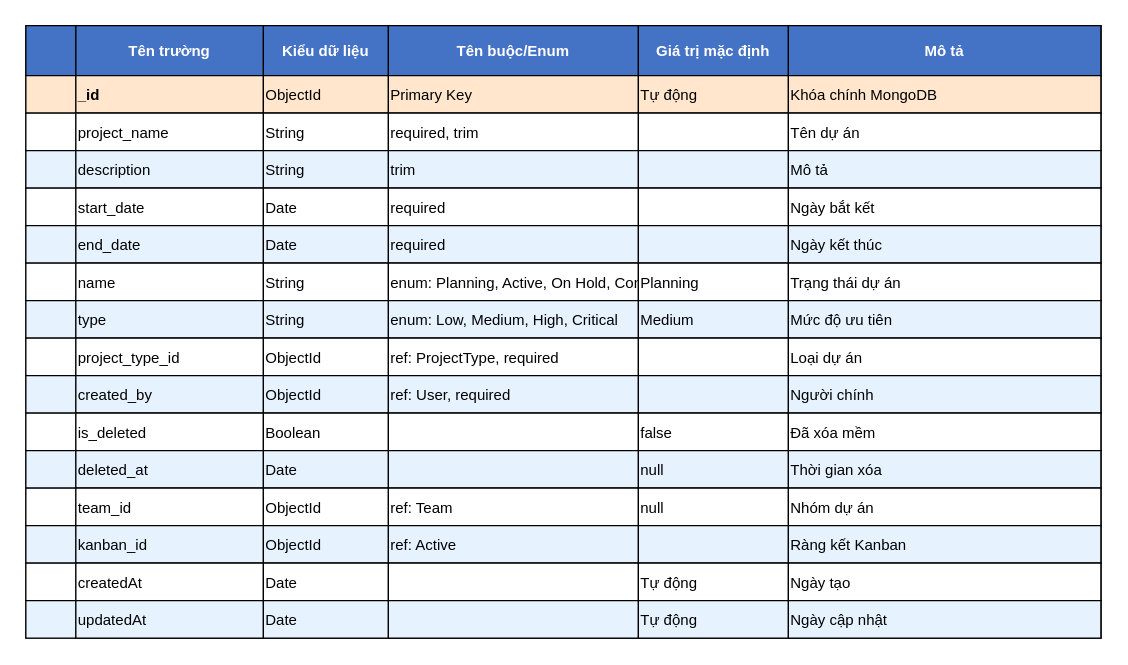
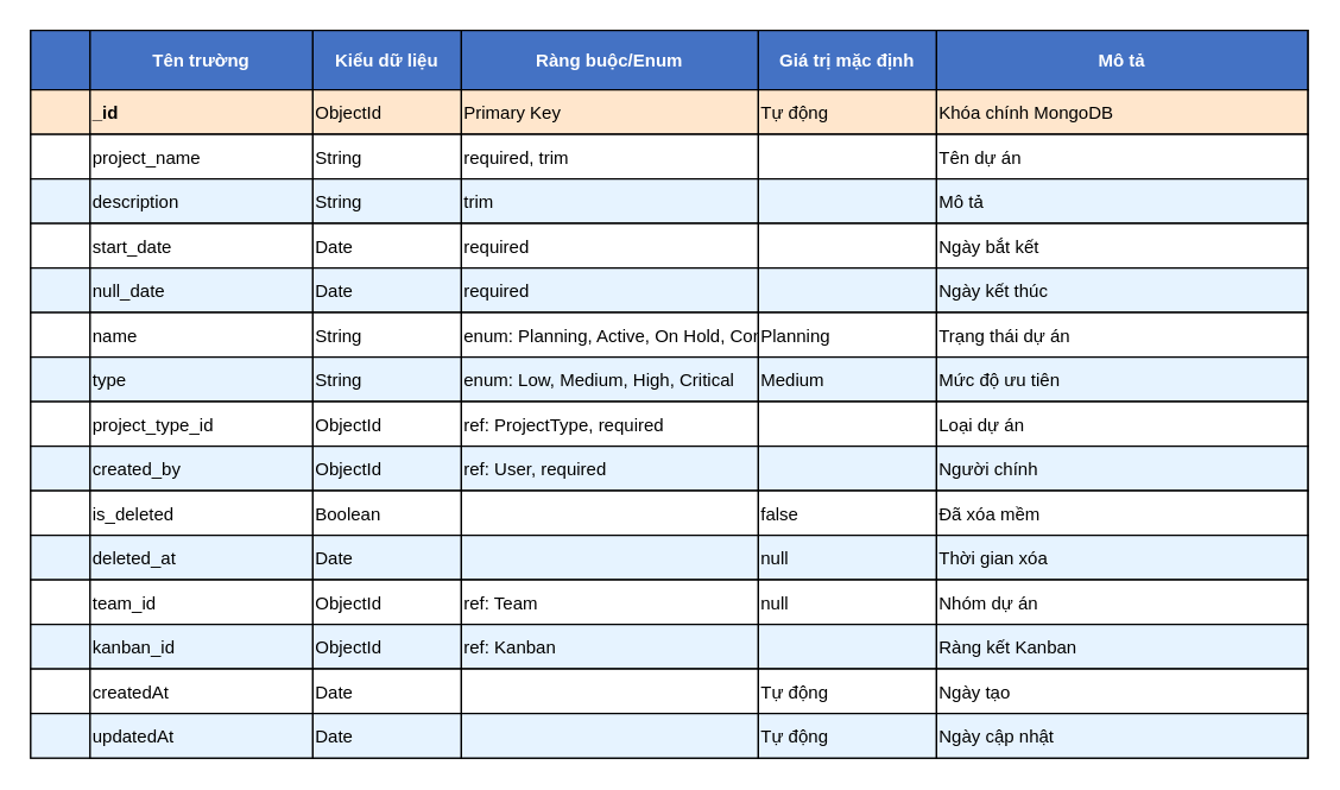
  <mxCell id="0" />
  <mxCell id="1" parent="0" />
  <mxCell id="2" value="" style="shape=table;startSize=0;container=1;collapsible=0;childLayout=tableLayout;fixedRows=1;rowLines=0;fontStyle=1;align=center;resizeLast=1;strokeColor=#000000;fillColor=#ffffff;" parent="1" vertex="1"><mxGeometry x="20" y="20" width="860" height="490" as="geometry" /></mxCell>
  <mxCell id="3" value="" style="shape=tableRow;horizontal=0;fillColor=#4472C4;strokeColor=#000000;" parent="2" vertex="1"><mxGeometry width="860" height="40" as="geometry" /></mxCell>
  <mxCell id="4" value="Tên trường" style="shape=partialRectangle;connectable=0;fillColor=#4472C4;align=center;fontStyle=1;fontSize=12;fontColor=#ffffff;" parent="3" vertex="1"><mxGeometry x="40" width="150" height="40" as="geometry"><mxRectangle width="150" height="40" as="alternateBounds" /></mxGeometry></mxCell>
  <mxCell id="5" value="Kiểu dữ liệu" style="shape=partialRectangle;connectable=0;fillColor=#4472C4;align=center;fontStyle=1;fontSize=12;fontColor=#ffffff;" parent="3" vertex="1"><mxGeometry x="190" width="100" height="40" as="geometry"><mxRectangle width="100" height="40" as="alternateBounds" /></mxGeometry></mxCell>
- <mxCell id="6" value="Tên buộc/Enum" style="shape=partialRectangle;connectable=0;fillColor=#4472C4;align=center;fontStyle=1;fontSize=12;fontColor=#ffffff;" parent="3" vertex="1"><mxGeometry x="290" width="200" height="40" as="geometry"><mxRectangle width="200" height="40" as="alternateBounds" /></mxGeometry></mxCell>
+ <mxCell id="6" value="Ràng buộc/Enum" style="shape=partialRectangle;connectable=0;fillColor=#4472C4;align=center;fontStyle=1;fontSize=12;fontColor=#ffffff;" parent="3" vertex="1"><mxGeometry x="290" width="200" height="40" as="geometry"><mxRectangle width="200" height="40" as="alternateBounds" /></mxGeometry></mxCell>
  <mxCell id="7" value="Giá trị mặc định" style="shape=partialRectangle;connectable=0;fillColor=#4472C4;align=center;fontStyle=1;fontSize=12;fontColor=#ffffff;" parent="3" vertex="1"><mxGeometry x="490" width="120" height="40" as="geometry"><mxRectangle width="120" height="40" as="alternateBounds" /></mxGeometry></mxCell>
  <mxCell id="8" value="Mô tả" style="shape=partialRectangle;connectable=0;fillColor=#4472C4;align=center;fontStyle=1;fontSize=12;fontColor=#ffffff;" parent="3" vertex="1"><mxGeometry x="610" width="250" height="40" as="geometry"><mxRectangle width="250" height="40" as="alternateBounds" /></mxGeometry></mxCell>
  <mxCell id="9" value="" style="shape=tableRow;horizontal=0;fillColor=#FFE6CC;strokeColor=#000000;" parent="2" vertex="1"><mxGeometry y="40" width="860" height="30" as="geometry" /></mxCell>
  <mxCell id="10" value="_id" style="shape=partialRectangle;connectable=0;fillColor=#FFE6CC;align=left;fontStyle=1;" parent="9" vertex="1"><mxGeometry x="40" width="150" height="30" as="geometry"><mxRectangle width="150" height="30" as="alternateBounds" /></mxGeometry></mxCell>
  <mxCell id="11" value="ObjectId" style="shape=partialRectangle;connectable=0;fillColor=#FFE6CC;align=left;" parent="9" vertex="1"><mxGeometry x="190" width="100" height="30" as="geometry"><mxRectangle width="100" height="30" as="alternateBounds" /></mxGeometry></mxCell>
  <mxCell id="12" value="Primary Key" style="shape=partialRectangle;connectable=0;fillColor=#FFE6CC;align=left;" parent="9" vertex="1"><mxGeometry x="290" width="200" height="30" as="geometry"><mxRectangle width="200" height="30" as="alternateBounds" /></mxGeometry></mxCell>
  <mxCell id="13" value="Tự động" style="shape=partialRectangle;connectable=0;fillColor=#FFE6CC;align=left;" parent="9" vertex="1"><mxGeometry x="490" width="120" height="30" as="geometry"><mxRectangle width="120" height="30" as="alternateBounds" /></mxGeometry></mxCell>
  <mxCell id="14" value="Khóa chính MongoDB" style="shape=partialRectangle;connectable=0;fillColor=#FFE6CC;align=left;" parent="9" vertex="1"><mxGeometry x="610" width="250" height="30" as="geometry"><mxRectangle width="250" height="30" as="alternateBounds" /></mxGeometry></mxCell>
  <mxCell id="15" value="" style="shape=tableRow;horizontal=0;fillColor=#ffffff;strokeColor=#000000;" parent="2" vertex="1"><mxGeometry y="70" width="860" height="30" as="geometry" /></mxCell>
  <mxCell id="16" value="project_name" style="shape=partialRectangle;connectable=0;fillColor=#ffffff;align=left;" parent="15" vertex="1"><mxGeometry x="40" width="150" height="30" as="geometry"><mxRectangle width="150" height="30" as="alternateBounds" /></mxGeometry></mxCell>
  <mxCell id="17" value="String" style="shape=partialRectangle;connectable=0;fillColor=#ffffff;align=left;" parent="15" vertex="1"><mxGeometry x="190" width="100" height="30" as="geometry"><mxRectangle width="100" height="30" as="alternateBounds" /></mxGeometry></mxCell>
  <mxCell id="18" value="required, trim" style="shape=partialRectangle;connectable=0;fillColor=#ffffff;align=left;" parent="15" vertex="1"><mxGeometry x="290" width="200" height="30" as="geometry"><mxRectangle width="200" height="30" as="alternateBounds" /></mxGeometry></mxCell>
  <mxCell id="19" value="" style="shape=partialRectangle;connectable=0;fillColor=#ffffff;align=left;" parent="15" vertex="1"><mxGeometry x="490" width="120" height="30" as="geometry"><mxRectangle width="120" height="30" as="alternateBounds" /></mxGeometry></mxCell>
  <mxCell id="20" value="Tên dự án" style="shape=partialRectangle;connectable=0;fillColor=#ffffff;align=left;" parent="15" vertex="1"><mxGeometry x="610" width="250" height="30" as="geometry"><mxRectangle width="250" height="30" as="alternateBounds" /></mxGeometry></mxCell>
  <mxCell id="21" value="" style="shape=tableRow;horizontal=0;fillColor=#E6F3FF;strokeColor=#000000;" parent="2" vertex="1"><mxGeometry y="100" width="860" height="30" as="geometry" /></mxCell>
  <mxCell id="22" value="description" style="shape=partialRectangle;connectable=0;fillColor=#E6F3FF;align=left;" parent="21" vertex="1"><mxGeometry x="40" width="150" height="30" as="geometry"><mxRectangle width="150" height="30" as="alternateBounds" /></mxGeometry></mxCell>
  <mxCell id="23" value="String" style="shape=partialRectangle;connectable=0;fillColor=#E6F3FF;align=left;" parent="21" vertex="1"><mxGeometry x="190" width="100" height="30" as="geometry"><mxRectangle width="100" height="30" as="alternateBounds" /></mxGeometry></mxCell>
  <mxCell id="24" value="trim" style="shape=partialRectangle;connectable=0;fillColor=#E6F3FF;align=left;" parent="21" vertex="1"><mxGeometry x="290" width="200" height="30" as="geometry"><mxRectangle width="200" height="30" as="alternateBounds" /></mxGeometry></mxCell>
  <mxCell id="25" value="" style="shape=partialRectangle;connectable=0;fillColor=#E6F3FF;align=left;" parent="21" vertex="1"><mxGeometry x="490" width="120" height="30" as="geometry"><mxRectangle width="120" height="30" as="alternateBounds" /></mxGeometry></mxCell>
  <mxCell id="26" value="Mô tả" style="shape=partialRectangle;connectable=0;fillColor=#E6F3FF;align=left;" parent="21" vertex="1"><mxGeometry x="610" width="250" height="30" as="geometry"><mxRectangle width="250" height="30" as="alternateBounds" /></mxGeometry></mxCell>
  <mxCell id="27" value="" style="shape=tableRow;horizontal=0;fillColor=#ffffff;strokeColor=#000000;" parent="2" vertex="1"><mxGeometry y="130" width="860" height="30" as="geometry" /></mxCell>
  <mxCell id="28" value="start_date" style="shape=partialRectangle;connectable=0;fillColor=#ffffff;align=left;" parent="27" vertex="1"><mxGeometry x="40" width="150" height="30" as="geometry"><mxRectangle width="150" height="30" as="alternateBounds" /></mxGeometry></mxCell>
  <mxCell id="29" value="Date" style="shape=partialRectangle;connectable=0;fillColor=#ffffff;align=left;" parent="27" vertex="1"><mxGeometry x="190" width="100" height="30" as="geometry"><mxRectangle width="100" height="30" as="alternateBounds" /></mxGeometry></mxCell>
  <mxCell id="30" value="required" style="shape=partialRectangle;connectable=0;fillColor=#ffffff;align=left;" parent="27" vertex="1"><mxGeometry x="290" width="200" height="30" as="geometry"><mxRectangle width="200" height="30" as="alternateBounds" /></mxGeometry></mxCell>
  <mxCell id="31" value="" style="shape=partialRectangle;connectable=0;fillColor=#ffffff;align=left;" parent="27" vertex="1"><mxGeometry x="490" width="120" height="30" as="geometry"><mxRectangle width="120" height="30" as="alternateBounds" /></mxGeometry></mxCell>
  <mxCell id="32" value="Ngày bắt kết" style="shape=partialRectangle;connectable=0;fillColor=#ffffff;align=left;" parent="27" vertex="1"><mxGeometry x="610" width="250" height="30" as="geometry"><mxRectangle width="250" height="30" as="alternateBounds" /></mxGeometry></mxCell>
  <mxCell id="33" value="" style="shape=tableRow;horizontal=0;fillColor=#E6F3FF;strokeColor=#000000;" parent="2" vertex="1"><mxGeometry y="160" width="860" height="30" as="geometry" /></mxCell>
- <mxCell id="34" value="end_date" style="shape=partialRectangle;connectable=0;fillColor=#E6F3FF;align=left;" parent="33" vertex="1"><mxGeometry x="40" width="150" height="30" as="geometry"><mxRectangle width="150" height="30" as="alternateBounds" /></mxGeometry></mxCell>
+ <mxCell id="34" value="null_date" style="shape=partialRectangle;connectable=0;fillColor=#E6F3FF;align=left;" parent="33" vertex="1"><mxGeometry x="40" width="150" height="30" as="geometry"><mxRectangle width="150" height="30" as="alternateBounds" /></mxGeometry></mxCell>
  <mxCell id="35" value="Date" style="shape=partialRectangle;connectable=0;fillColor=#E6F3FF;align=left;" parent="33" vertex="1"><mxGeometry x="190" width="100" height="30" as="geometry"><mxRectangle width="100" height="30" as="alternateBounds" /></mxGeometry></mxCell>
  <mxCell id="36" value="required" style="shape=partialRectangle;connectable=0;fillColor=#E6F3FF;align=left;" parent="33" vertex="1"><mxGeometry x="290" width="200" height="30" as="geometry"><mxRectangle width="200" height="30" as="alternateBounds" /></mxGeometry></mxCell>
  <mxCell id="37" value="" style="shape=partialRectangle;connectable=0;fillColor=#E6F3FF;align=left;" parent="33" vertex="1"><mxGeometry x="490" width="120" height="30" as="geometry"><mxRectangle width="120" height="30" as="alternateBounds" /></mxGeometry></mxCell>
  <mxCell id="38" value="Ngày kết thúc" style="shape=partialRectangle;connectable=0;fillColor=#E6F3FF;align=left;" parent="33" vertex="1"><mxGeometry x="610" width="250" height="30" as="geometry"><mxRectangle width="250" height="30" as="alternateBounds" /></mxGeometry></mxCell>
  <mxCell id="39" value="" style="shape=tableRow;horizontal=0;fillColor=#ffffff;strokeColor=#000000;" parent="2" vertex="1"><mxGeometry y="190" width="860" height="30" as="geometry" /></mxCell>
  <mxCell id="40" value="name" style="shape=partialRectangle;connectable=0;fillColor=#ffffff;align=left;" parent="39" vertex="1"><mxGeometry x="40" width="150" height="30" as="geometry"><mxRectangle width="150" height="30" as="alternateBounds" /></mxGeometry></mxCell>
  <mxCell id="41" value="String" style="shape=partialRectangle;connectable=0;fillColor=#ffffff;align=left;" parent="39" vertex="1"><mxGeometry x="190" width="100" height="30" as="geometry"><mxRectangle width="100" height="30" as="alternateBounds" /></mxGeometry></mxCell>
  <mxCell id="42" value="enum: Planning, Active, On Hold, Completed, Cancelled, Archived &lt;b&gt;Test&lt;/b&gt;" style="shape=partialRectangle;connectable=0;fillColor=#ffffff;align=left;" parent="39" vertex="1"><mxGeometry x="290" width="200" height="30" as="geometry"><mxRectangle width="200" height="30" as="alternateBounds" /></mxGeometry></mxCell>
  <mxCell id="43" value="Planning" style="shape=partialRectangle;connectable=0;fillColor=#ffffff;align=left;" parent="39" vertex="1"><mxGeometry x="490" width="120" height="30" as="geometry"><mxRectangle width="120" height="30" as="alternateBounds" /></mxGeometry></mxCell>
  <mxCell id="44" value="Trạng thái dự án" style="shape=partialRectangle;connectable=0;fillColor=#ffffff;align=left;" parent="39" vertex="1"><mxGeometry x="610" width="250" height="30" as="geometry"><mxRectangle width="250" height="30" as="alternateBounds" /></mxGeometry></mxCell>
  <mxCell id="45" value="" style="shape=tableRow;horizontal=0;fillColor=#E6F3FF;strokeColor=#000000;" parent="2" vertex="1"><mxGeometry y="220" width="860" height="30" as="geometry" /></mxCell>
  <mxCell id="46" value="type" style="shape=partialRectangle;connectable=0;fillColor=#E6F3FF;align=left;" parent="45" vertex="1"><mxGeometry x="40" width="150" height="30" as="geometry"><mxRectangle width="150" height="30" as="alternateBounds" /></mxGeometry></mxCell>
  <mxCell id="47" value="String" style="shape=partialRectangle;connectable=0;fillColor=#E6F3FF;align=left;" parent="45" vertex="1"><mxGeometry x="190" width="100" height="30" as="geometry"><mxRectangle width="100" height="30" as="alternateBounds" /></mxGeometry></mxCell>
  <mxCell id="48" value="enum: Low, Medium, High, Critical" style="shape=partialRectangle;connectable=0;fillColor=#E6F3FF;align=left;" parent="45" vertex="1"><mxGeometry x="290" width="200" height="30" as="geometry"><mxRectangle width="200" height="30" as="alternateBounds" /></mxGeometry></mxCell>
  <mxCell id="49" value="Medium" style="shape=partialRectangle;connectable=0;fillColor=#E6F3FF;align=left;" parent="45" vertex="1"><mxGeometry x="490" width="120" height="30" as="geometry"><mxRectangle width="120" height="30" as="alternateBounds" /></mxGeometry></mxCell>
  <mxCell id="50" value="Mức độ ưu tiên" style="shape=partialRectangle;connectable=0;fillColor=#E6F3FF;align=left;" parent="45" vertex="1"><mxGeometry x="610" width="250" height="30" as="geometry"><mxRectangle width="250" height="30" as="alternateBounds" /></mxGeometry></mxCell>
  <mxCell id="51" value="" style="shape=tableRow;horizontal=0;fillColor=#ffffff;strokeColor=#000000;" parent="2" vertex="1"><mxGeometry y="250" width="860" height="30" as="geometry" /></mxCell>
  <mxCell id="52" value="project_type_id" style="shape=partialRectangle;connectable=0;fillColor=#ffffff;align=left;" parent="51" vertex="1"><mxGeometry x="40" width="150" height="30" as="geometry"><mxRectangle width="150" height="30" as="alternateBounds" /></mxGeometry></mxCell>
  <mxCell id="53" value="ObjectId" style="shape=partialRectangle;connectable=0;fillColor=#ffffff;align=left;" parent="51" vertex="1"><mxGeometry x="190" width="100" height="30" as="geometry"><mxRectangle width="100" height="30" as="alternateBounds" /></mxGeometry></mxCell>
  <mxCell id="54" value="ref: ProjectType, required" style="shape=partialRectangle;connectable=0;fillColor=#ffffff;align=left;" parent="51" vertex="1"><mxGeometry x="290" width="200" height="30" as="geometry"><mxRectangle width="200" height="30" as="alternateBounds" /></mxGeometry></mxCell>
  <mxCell id="55" value="" style="shape=partialRectangle;connectable=0;fillColor=#ffffff;align=left;" parent="51" vertex="1"><mxGeometry x="490" width="120" height="30" as="geometry"><mxRectangle width="120" height="30" as="alternateBounds" /></mxGeometry></mxCell>
  <mxCell id="56" value="Loại dự án" style="shape=partialRectangle;connectable=0;fillColor=#ffffff;align=left;" parent="51" vertex="1"><mxGeometry x="610" width="250" height="30" as="geometry"><mxRectangle width="250" height="30" as="alternateBounds" /></mxGeometry></mxCell>
  <mxCell id="57" value="" style="shape=tableRow;horizontal=0;fillColor=#E6F3FF;strokeColor=#000000;" parent="2" vertex="1"><mxGeometry y="280" width="860" height="30" as="geometry" /></mxCell>
  <mxCell id="58" value="created_by" style="shape=partialRectangle;connectable=0;fillColor=#E6F3FF;align=left;" parent="57" vertex="1"><mxGeometry x="40" width="150" height="30" as="geometry"><mxRectangle width="150" height="30" as="alternateBounds" /></mxGeometry></mxCell>
  <mxCell id="59" value="ObjectId" style="shape=partialRectangle;connectable=0;fillColor=#E6F3FF;align=left;" parent="57" vertex="1"><mxGeometry x="190" width="100" height="30" as="geometry"><mxRectangle width="100" height="30" as="alternateBounds" /></mxGeometry></mxCell>
  <mxCell id="60" value="ref: User, required" style="shape=partialRectangle;connectable=0;fillColor=#E6F3FF;align=left;" parent="57" vertex="1"><mxGeometry x="290" width="200" height="30" as="geometry"><mxRectangle width="200" height="30" as="alternateBounds" /></mxGeometry></mxCell>
  <mxCell id="61" value="" style="shape=partialRectangle;connectable=0;fillColor=#E6F3FF;align=left;" parent="57" vertex="1"><mxGeometry x="490" width="120" height="30" as="geometry"><mxRectangle width="120" height="30" as="alternateBounds" /></mxGeometry></mxCell>
  <mxCell id="62" value="Người chính" style="shape=partialRectangle;connectable=0;fillColor=#E6F3FF;align=left;" parent="57" vertex="1"><mxGeometry x="610" width="250" height="30" as="geometry"><mxRectangle width="250" height="30" as="alternateBounds" /></mxGeometry></mxCell>
  <mxCell id="63" value="" style="shape=tableRow;horizontal=0;fillColor=#ffffff;strokeColor=#000000;" parent="2" vertex="1"><mxGeometry y="310" width="860" height="30" as="geometry" /></mxCell>
  <mxCell id="64" value="is_deleted" style="shape=partialRectangle;connectable=0;fillColor=#ffffff;align=left;" parent="63" vertex="1"><mxGeometry x="40" width="150" height="30" as="geometry"><mxRectangle width="150" height="30" as="alternateBounds" /></mxGeometry></mxCell>
  <mxCell id="65" value="Boolean" style="shape=partialRectangle;connectable=0;fillColor=#ffffff;align=left;" parent="63" vertex="1"><mxGeometry x="190" width="100" height="30" as="geometry"><mxRectangle width="100" height="30" as="alternateBounds" /></mxGeometry></mxCell>
  <mxCell id="66" value="" style="shape=partialRectangle;connectable=0;fillColor=#ffffff;align=left;" parent="63" vertex="1"><mxGeometry x="290" width="200" height="30" as="geometry"><mxRectangle width="200" height="30" as="alternateBounds" /></mxGeometry></mxCell>
  <mxCell id="67" value="false" style="shape=partialRectangle;connectable=0;fillColor=#ffffff;align=left;" parent="63" vertex="1"><mxGeometry x="490" width="120" height="30" as="geometry"><mxRectangle width="120" height="30" as="alternateBounds" /></mxGeometry></mxCell>
  <mxCell id="68" value="Đã xóa mềm" style="shape=partialRectangle;connectable=0;fillColor=#ffffff;align=left;" parent="63" vertex="1"><mxGeometry x="610" width="250" height="30" as="geometry"><mxRectangle width="250" height="30" as="alternateBounds" /></mxGeometry></mxCell>
  <mxCell id="69" value="" style="shape=tableRow;horizontal=0;fillColor=#E6F3FF;strokeColor=#000000;" parent="2" vertex="1"><mxGeometry y="340" width="860" height="30" as="geometry" /></mxCell>
  <mxCell id="70" value="deleted_at" style="shape=partialRectangle;connectable=0;fillColor=#E6F3FF;align=left;" parent="69" vertex="1"><mxGeometry x="40" width="150" height="30" as="geometry"><mxRectangle width="150" height="30" as="alternateBounds" /></mxGeometry></mxCell>
  <mxCell id="71" value="Date" style="shape=partialRectangle;connectable=0;fillColor=#E6F3FF;align=left;" parent="69" vertex="1"><mxGeometry x="190" width="100" height="30" as="geometry"><mxRectangle width="100" height="30" as="alternateBounds" /></mxGeometry></mxCell>
  <mxCell id="72" value="" style="shape=partialRectangle;connectable=0;fillColor=#E6F3FF;align=left;" parent="69" vertex="1"><mxGeometry x="290" width="200" height="30" as="geometry"><mxRectangle width="200" height="30" as="alternateBounds" /></mxGeometry></mxCell>
  <mxCell id="73" value="null" style="shape=partialRectangle;connectable=0;fillColor=#E6F3FF;align=left;" parent="69" vertex="1"><mxGeometry x="490" width="120" height="30" as="geometry"><mxRectangle width="120" height="30" as="alternateBounds" /></mxGeometry></mxCell>
  <mxCell id="74" value="Thời gian xóa" style="shape=partialRectangle;connectable=0;fillColor=#E6F3FF;align=left;" parent="69" vertex="1"><mxGeometry x="610" width="250" height="30" as="geometry"><mxRectangle width="250" height="30" as="alternateBounds" /></mxGeometry></mxCell>
  <mxCell id="75" value="" style="shape=tableRow;horizontal=0;fillColor=#ffffff;strokeColor=#000000;" parent="2" vertex="1"><mxGeometry y="370" width="860" height="30" as="geometry" /></mxCell>
  <mxCell id="76" value="team_id" style="shape=partialRectangle;connectable=0;fillColor=#ffffff;align=left;" parent="75" vertex="1"><mxGeometry x="40" width="150" height="30" as="geometry"><mxRectangle width="150" height="30" as="alternateBounds" /></mxGeometry></mxCell>
  <mxCell id="77" value="ObjectId" style="shape=partialRectangle;connectable=0;fillColor=#ffffff;align=left;" parent="75" vertex="1"><mxGeometry x="190" width="100" height="30" as="geometry"><mxRectangle width="100" height="30" as="alternateBounds" /></mxGeometry></mxCell>
  <mxCell id="78" value="ref: Team" style="shape=partialRectangle;connectable=0;fillColor=#ffffff;align=left;" parent="75" vertex="1"><mxGeometry x="290" width="200" height="30" as="geometry"><mxRectangle width="200" height="30" as="alternateBounds" /></mxGeometry></mxCell>
  <mxCell id="79" value="null" style="shape=partialRectangle;connectable=0;fillColor=#ffffff;align=left;" parent="75" vertex="1"><mxGeometry x="490" width="120" height="30" as="geometry"><mxRectangle width="120" height="30" as="alternateBounds" /></mxGeometry></mxCell>
  <mxCell id="80" value="Nhóm dự án" style="shape=partialRectangle;connectable=0;fillColor=#ffffff;align=left;" parent="75" vertex="1"><mxGeometry x="610" width="250" height="30" as="geometry"><mxRectangle width="250" height="30" as="alternateBounds" /></mxGeometry></mxCell>
  <mxCell id="81" value="" style="shape=tableRow;horizontal=0;fillColor=#E6F3FF;strokeColor=#000000;" parent="2" vertex="1"><mxGeometry y="400" width="860" height="30" as="geometry" /></mxCell>
  <mxCell id="82" value="kanban_id" style="shape=partialRectangle;connectable=0;fillColor=#E6F3FF;align=left;" parent="81" vertex="1"><mxGeometry x="40" width="150" height="30" as="geometry"><mxRectangle width="150" height="30" as="alternateBounds" /></mxGeometry></mxCell>
  <mxCell id="83" value="ObjectId" style="shape=partialRectangle;connectable=0;fillColor=#E6F3FF;align=left;" parent="81" vertex="1"><mxGeometry x="190" width="100" height="30" as="geometry"><mxRectangle width="100" height="30" as="alternateBounds" /></mxGeometry></mxCell>
- <mxCell id="84" value="ref: Active" style="shape=partialRectangle;connectable=0;fillColor=#E6F3FF;align=left;" parent="81" vertex="1"><mxGeometry x="290" width="200" height="30" as="geometry"><mxRectangle width="200" height="30" as="alternateBounds" /></mxGeometry></mxCell>
+ <mxCell id="84" value="ref: Kanban" style="shape=partialRectangle;connectable=0;fillColor=#E6F3FF;align=left;" parent="81" vertex="1"><mxGeometry x="290" width="200" height="30" as="geometry"><mxRectangle width="200" height="30" as="alternateBounds" /></mxGeometry></mxCell>
  <mxCell id="85" value="" style="shape=partialRectangle;connectable=0;fillColor=#E6F3FF;align=left;" parent="81" vertex="1"><mxGeometry x="490" width="120" height="30" as="geometry"><mxRectangle width="120" height="30" as="alternateBounds" /></mxGeometry></mxCell>
  <mxCell id="86" value="Ràng kết Kanban" style="shape=partialRectangle;connectable=0;fillColor=#E6F3FF;align=left;" parent="81" vertex="1"><mxGeometry x="610" width="250" height="30" as="geometry"><mxRectangle width="250" height="30" as="alternateBounds" /></mxGeometry></mxCell>
  <mxCell id="87" value="" style="shape=tableRow;horizontal=0;fillColor=#ffffff;strokeColor=#000000;" parent="2" vertex="1"><mxGeometry y="430" width="860" height="30" as="geometry" /></mxCell>
  <mxCell id="88" value="createdAt" style="shape=partialRectangle;connectable=0;fillColor=#ffffff;align=left;" parent="87" vertex="1"><mxGeometry x="40" width="150" height="30" as="geometry"><mxRectangle width="150" height="30" as="alternateBounds" /></mxGeometry></mxCell>
  <mxCell id="89" value="Date" style="shape=partialRectangle;connectable=0;fillColor=#ffffff;align=left;" parent="87" vertex="1"><mxGeometry x="190" width="100" height="30" as="geometry"><mxRectangle width="100" height="30" as="alternateBounds" /></mxGeometry></mxCell>
  <mxCell id="90" value="" style="shape=partialRectangle;connectable=0;fillColor=#ffffff;align=left;" parent="87" vertex="1"><mxGeometry x="290" width="200" height="30" as="geometry"><mxRectangle width="200" height="30" as="alternateBounds" /></mxGeometry></mxCell>
  <mxCell id="91" value="Tự động" style="shape=partialRectangle;connectable=0;fillColor=#ffffff;align=left;" parent="87" vertex="1"><mxGeometry x="490" width="120" height="30" as="geometry"><mxRectangle width="120" height="30" as="alternateBounds" /></mxGeometry></mxCell>
  <mxCell id="92" value="Ngày tạo" style="shape=partialRectangle;connectable=0;fillColor=#ffffff;align=left;" parent="87" vertex="1"><mxGeometry x="610" width="250" height="30" as="geometry"><mxRectangle width="250" height="30" as="alternateBounds" /></mxGeometry></mxCell>
  <mxCell id="93" value="" style="shape=tableRow;horizontal=0;fillColor=#E6F3FF;strokeColor=#000000;" parent="2" vertex="1"><mxGeometry y="460" width="860" height="30" as="geometry" /></mxCell>
  <mxCell id="94" value="updatedAt" style="shape=partialRectangle;connectable=0;fillColor=#E6F3FF;align=left;" parent="93" vertex="1"><mxGeometry x="40" width="150" height="30" as="geometry"><mxRectangle width="150" height="30" as="alternateBounds" /></mxGeometry></mxCell>
  <mxCell id="95" value="Date" style="shape=partialRectangle;connectable=0;fillColor=#E6F3FF;align=left;" parent="93" vertex="1"><mxGeometry x="190" width="100" height="30" as="geometry"><mxRectangle width="100" height="30" as="alternateBounds" /></mxGeometry></mxCell>
  <mxCell id="96" value="" style="shape=partialRectangle;connectable=0;fillColor=#E6F3FF;align=left;" parent="93" vertex="1"><mxGeometry x="290" width="200" height="30" as="geometry"><mxRectangle width="200" height="30" as="alternateBounds" /></mxGeometry></mxCell>
  <mxCell id="97" value="Tự động" style="shape=partialRectangle;connectable=0;fillColor=#E6F3FF;align=left;" parent="93" vertex="1"><mxGeometry x="490" width="120" height="30" as="geometry"><mxRectangle width="120" height="30" as="alternateBounds" /></mxGeometry></mxCell>
  <mxCell id="98" value="Ngày cập nhật" style="shape=partialRectangle;connectable=0;fillColor=#E6F3FF;align=left;" parent="93" vertex="1"><mxGeometry x="610" width="250" height="30" as="geometry"><mxRectangle width="250" height="30" as="alternateBounds" /></mxGeometry></mxCell>
